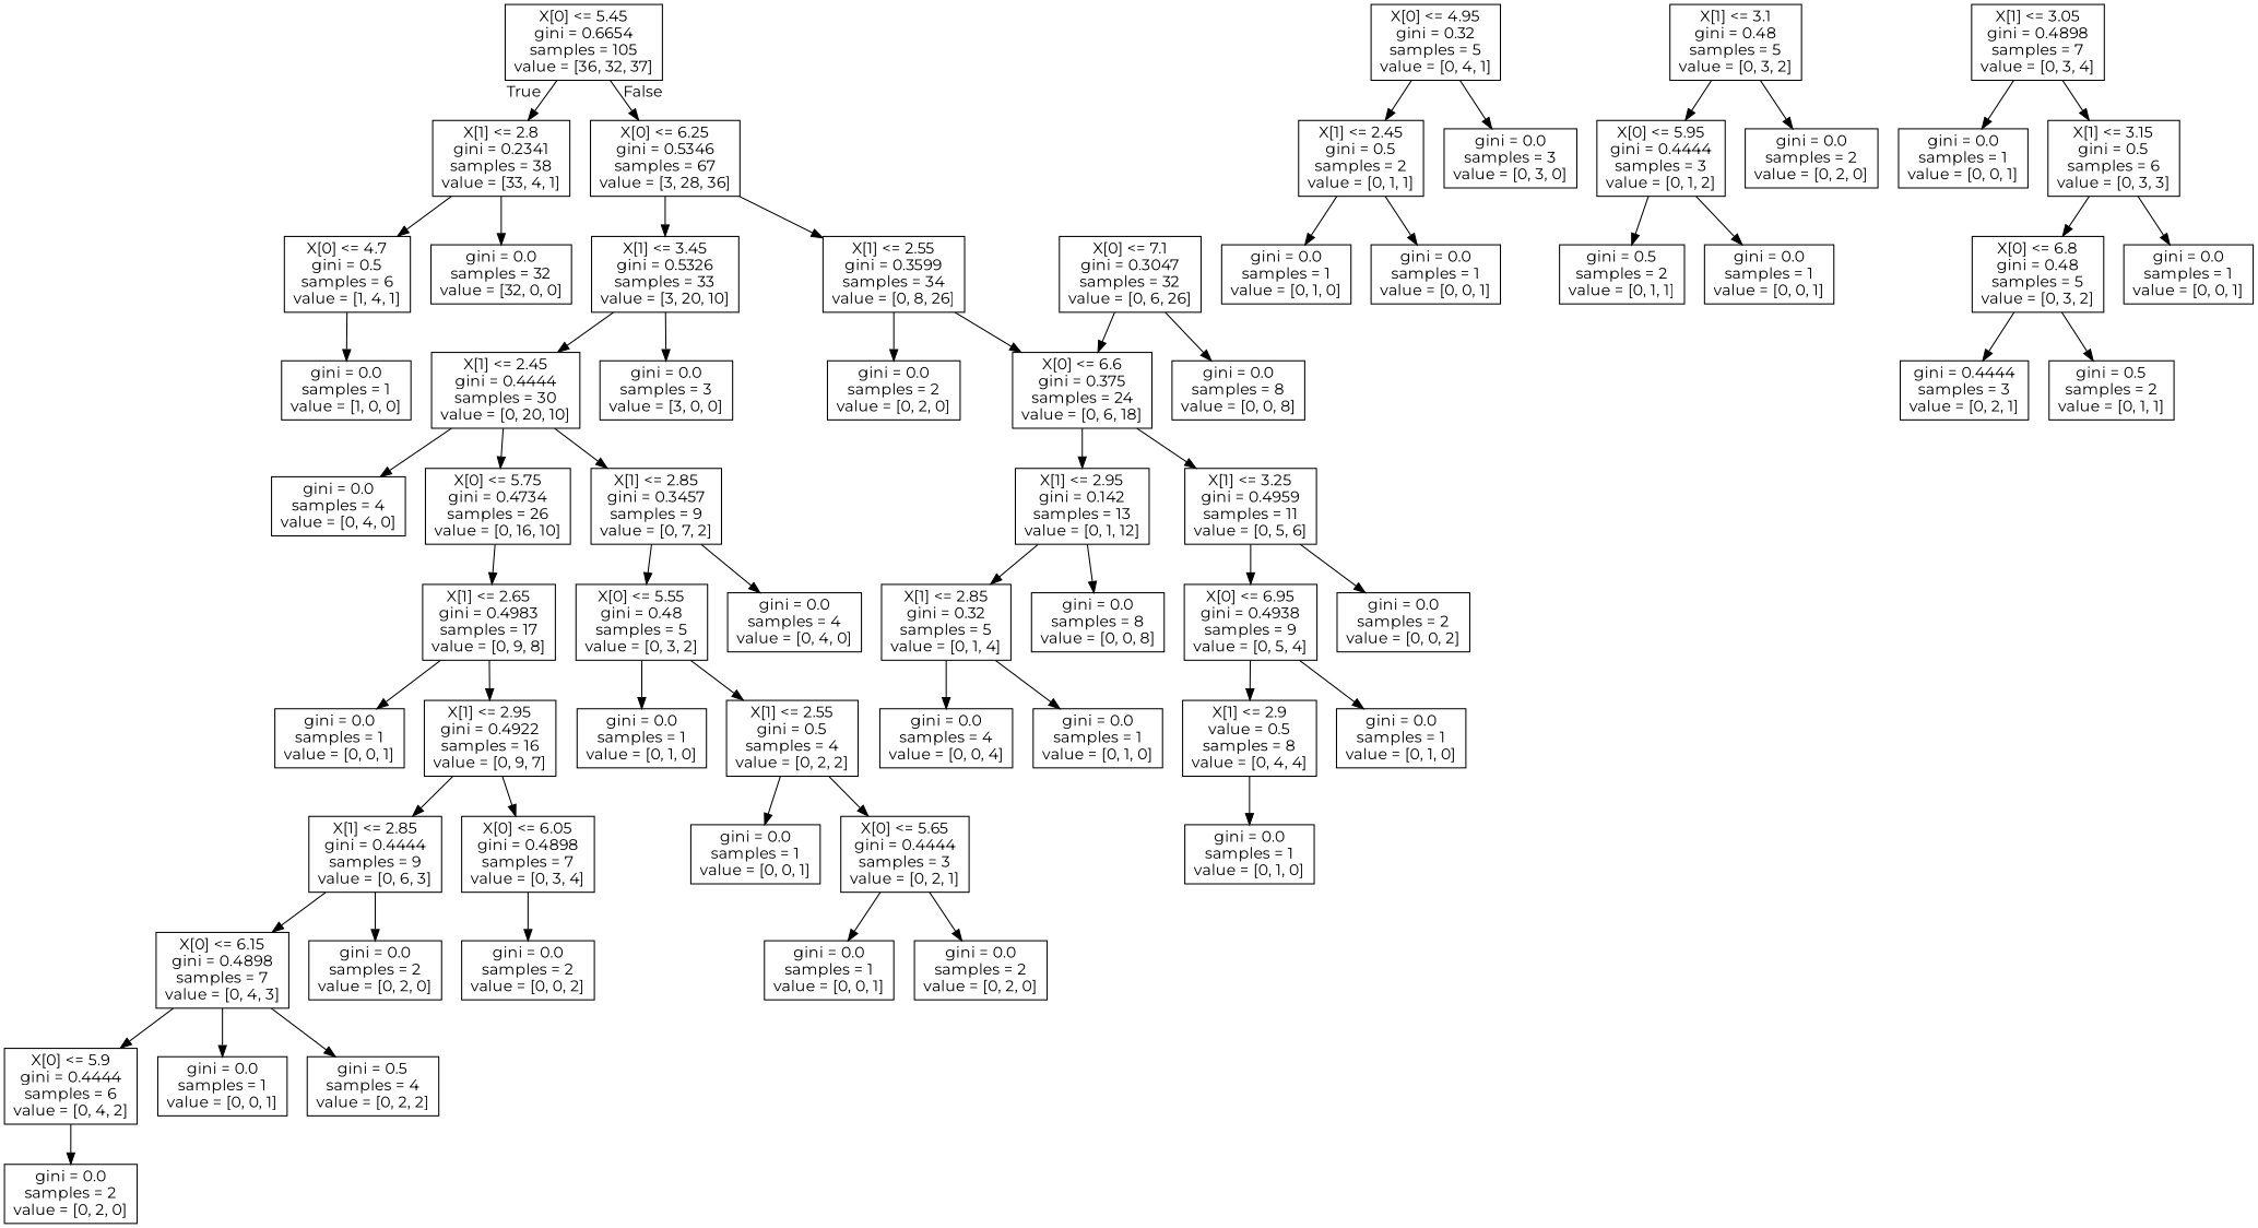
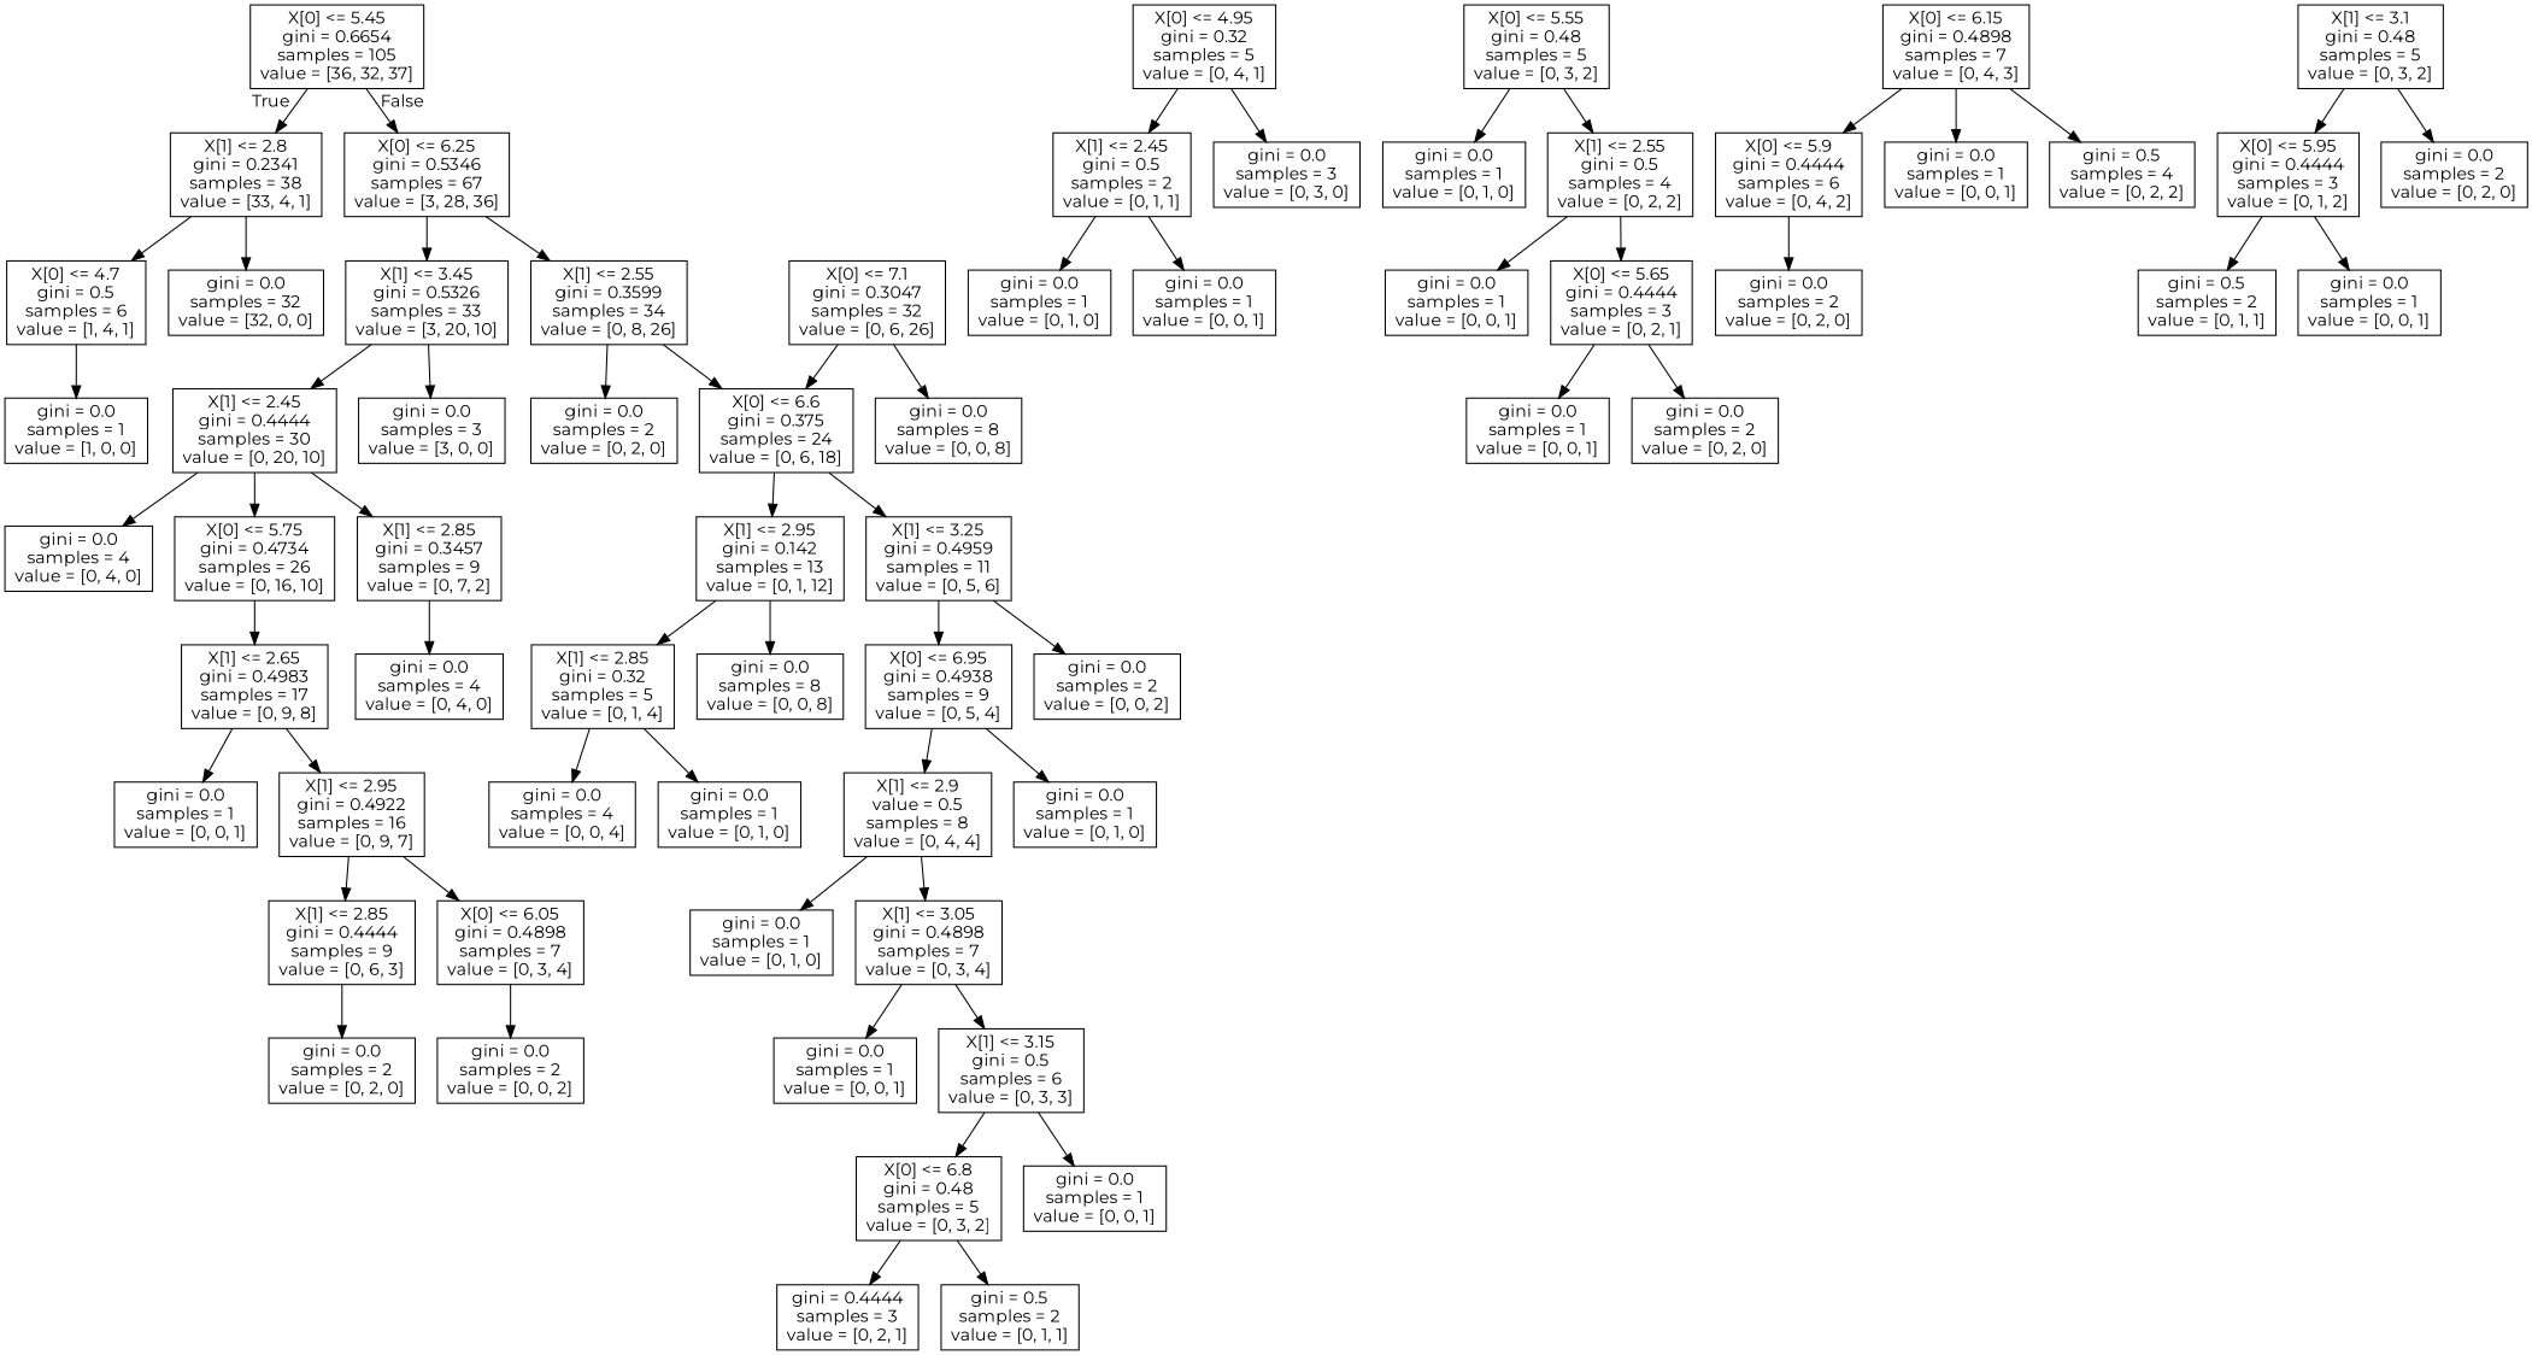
  digraph {
    fontname=Montserrat
    node [fontname=Montserrat shape=box]
    edge [fontname=Montserrat]
    n1 [label="X[0] <= 5.45\ngini = 0.6654\nsamples = 105\nvalue = [36, 32, 37]"]
    n2 [label="X[1] <= 2.8\ngini = 0.2341\nsamples = 38\nvalue = [33, 4, 1]"]
    n3 [label="X[0] <= 6.25\ngini = 0.5346\nsamples = 67\nvalue = [3, 28, 36]"]
    n4 [label="X[0] <= 4.7\ngini = 0.5\nsamples = 6\nvalue = [1, 4, 1]"]
    n5 [label="gini = 0.0\nsamples = 32\nvalue = [32, 0, 0]"]
    n6 [label="X[1] <= 3.45\ngini = 0.5326\nsamples = 33\nvalue = [3, 20, 10]"]
    n7 [label="X[1] <= 2.55\ngini = 0.3599\nsamples = 34\nvalue = [0, 8, 26]"]
    n8 [label="gini = 0.0\nsamples = 1\nvalue = [1, 0, 0]"]
    n9 [label="X[0] <= 4.95\ngini = 0.32\nsamples = 5\nvalue = [0, 4, 1]"]
    n10 [label="X[1] <= 2.45\ngini = 0.5\nsamples = 2\nvalue = [0, 1, 1]"]
    n11 [label="gini = 0.0\nsamples = 3\nvalue = [0, 3, 0]"]
    n12 [label="gini = 0.0\nsamples = 1\nvalue = [0, 1, 0]"]
    n13 [label="gini = 0.0\nsamples = 1\nvalue = [0, 0, 1]"]
    n14 [label="X[1] <= 2.45\ngini = 0.4444\nsamples = 30\nvalue = [0, 20, 10]"]
    n15 [label="gini = 0.0\nsamples = 3\nvalue = [3, 0, 0]"]
    n16 [label="gini = 0.0\nsamples = 2\nvalue = [0, 2, 0]"]
    n17 [label="X[0] <= 6.6\ngini = 0.375\nsamples = 24\nvalue = [0, 6, 18]"]
    n18 [label="gini = 0.0\nsamples = 4\nvalue = [0, 4, 0]"]
    n19 [label="X[0] <= 5.75\ngini = 0.4734\nsamples = 26\nvalue = [0, 16, 10]"]
    n20 [label="X[1] <= 2.85\ngini = 0.3457\nsamples = 9\nvalue = [0, 7, 2]"]
    n21 [label="X[1] <= 2.65\ngini = 0.4983\nsamples = 17\nvalue = [0, 9, 8]"]
    n22 [label="X[0] <= 5.55\ngini = 0.48\nsamples = 5\nvalue = [0, 3, 2]"]
    n23 [label="gini = 0.0\nsamples = 4\nvalue = [0, 4, 0]"]
    n24 [label="gini = 0.0\nsamples = 1\nvalue = [0, 0, 1]"]
    n25 [label="X[1] <= 2.95\ngini = 0.4922\nsamples = 16\nvalue = [0, 9, 7]"]
    n26 [label="gini = 0.0\nsamples = 1\nvalue = [0, 1, 0]"]
    n27 [label="X[1] <= 2.55\ngini = 0.5\nsamples = 4\nvalue = [0, 2, 2]"]
    n28 [label="gini = 0.0\nsamples = 1\nvalue = [0, 0, 1]"]
    n29 [label="X[0] <= 5.65\ngini = 0.4444\nsamples = 3\nvalue = [0, 2, 1]"]
    n30 [label="gini = 0.0\nsamples = 1\nvalue = [0, 0, 1]"]
    n31 [label="gini = 0.0\nsamples = 2\nvalue = [0, 2, 0]"]
    n32 [label="X[1] <= 2.85\ngini = 0.4444\nsamples = 9\nvalue = [0, 6, 3]"]
    n33 [label="X[0] <= 6.05\ngini = 0.4898\nsamples = 7\nvalue = [0, 3, 4]"]
    n34 [label="X[0] <= 6.15\ngini = 0.4898\nsamples = 7\nvalue = [0, 4, 3]"]
    n35 [label="gini = 0.0\nsamples = 2\nvalue = [0, 2, 0]"]
    n36 [label="gini = 0.0\nsamples = 2\nvalue = [0, 0, 2]"]
    n37 [label="X[0] <= 5.9\ngini = 0.4444\nsamples = 6\nvalue = [0, 4, 2]"]
    n38 [label="gini = 0.0\nsamples = 1\nvalue = [0, 0, 1]"]
    n39 [label="gini = 0.5\nsamples = 4\nvalue = [0, 2, 2]"]
    n40 [label="gini = 0.0\nsamples = 2\nvalue = [0, 2, 0]"]
    n41 [label="X[1] <= 3.1\ngini = 0.48\nsamples = 5\nvalue = [0, 3, 2]"]
    n42 [label="X[0] <= 5.95\ngini = 0.4444\nsamples = 3\nvalue = [0, 1, 2]"]
    n43 [label="gini = 0.0\nsamples = 2\nvalue = [0, 2, 0]"]
    n44 [label="gini = 0.5\nsamples = 2\nvalue = [0, 1, 1]"]
    n45 [label="gini = 0.0\nsamples = 1\nvalue = [0, 0, 1]"]
    n46 [label="X[0] <= 7.1\ngini = 0.3047\nsamples = 32\nvalue = [0, 6, 26]"]
    n47 [label="gini = 0.0\nsamples = 8\nvalue = [0, 0, 8]"]
    n48 [label="X[1] <= 2.95\ngini = 0.142\nsamples = 13\nvalue = [0, 1, 12]"]
    n49 [label="X[1] <= 3.25\ngini = 0.4959\nsamples = 11\nvalue = [0, 5, 6]"]
    n50 [label="X[1] <= 2.85\ngini = 0.32\nsamples = 5\nvalue = [0, 1, 4]"]
    n51 [label="gini = 0.0\nsamples = 8\nvalue = [0, 0, 8]"]
    n52 [label="X[0] <= 6.95\ngini = 0.4938\nsamples = 9\nvalue = [0, 5, 4]"]
    n53 [label="gini = 0.0\nsamples = 2\nvalue = [0, 0, 2]"]
    n54 [label="gini = 0.0\nsamples = 4\nvalue = [0, 0, 4]"]
    n55 [label="gini = 0.0\nsamples = 1\nvalue = [0, 1, 0]"]
    n56 [label="X[1] <= 2.9\nvalue = 0.5\nsamples = 8\nvalue = [0, 4, 4]"]
    n57 [label="gini = 0.0\nsamples = 1\nvalue = [0, 1, 0]"]
    n58 [label="gini = 0.0\nsamples = 1\nvalue = [0, 1, 0]"]
    n59 [label="X[1] <= 3.05\ngini = 0.4898\nsamples = 7\nvalue = [0, 3, 4]"]
    n60 [label="gini = 0.0\nsamples = 1\nvalue = [0, 0, 1]"]
    n61 [label="X[1] <= 3.15\ngini = 0.5\nsamples = 6\nvalue = [0, 3, 3]"]
    n62 [label="X[0] <= 6.8\ngini = 0.48\nsamples = 5\nvalue = [0, 3, 2]"]
    n63 [label="gini = 0.0\nsamples = 1\nvalue = [0, 0, 1]"]
    n64 [label="gini = 0.4444\nsamples = 3\nvalue = [0, 2, 1]"]
    n65 [label="gini = 0.5\nsamples = 2\nvalue = [0, 1, 1]"]
    n1 -> n2 [headlabel=True labelangle=45 labeldistance=2.5]
    n1 -> n3 [headlabel=False labelangle=-45 labeldistance=2.5]
    n2 -> n4
    n2 -> n5
    n3 -> n6
    n3 -> n7
    n4 -> n8
    n6 -> n14
    n6 -> n15
    n7 -> n16
    n7 -> n17
    n9 -> n10
    n9 -> n11
    n10 -> n12
    n10 -> n13
    n14 -> n18
    n14 -> n19
    n14 -> n20
    n17 -> n48
    n17 -> n49
    n19 -> n21
-   n20 -> n22
    n20 -> n23
    n21 -> n24
    n21 -> n25
    n22 -> n26
    n22 -> n27
    n25 -> n32
    n25 -> n33
    n27 -> n28
    n27 -> n29
    n29 -> n30
    n29 -> n31
-   n32 -> n34
    n32 -> n35
    n33 -> n36
    n34 -> n37
    n34 -> n38
    n34 -> n39
    n37 -> n40
    n41 -> n42
    n41 -> n43
    n42 -> n44
    n42 -> n45
    n46 -> n17
    n46 -> n47
    n48 -> n50
    n48 -> n51
    n49 -> n52
    n49 -> n53
    n50 -> n54
    n50 -> n55
    n52 -> n56
    n52 -> n57
    n56 -> n58
+   n56 -> n59
    n59 -> n60
    n59 -> n61
    n61 -> n62
    n61 -> n63
    n62 -> n64
    n62 -> n65
  }
